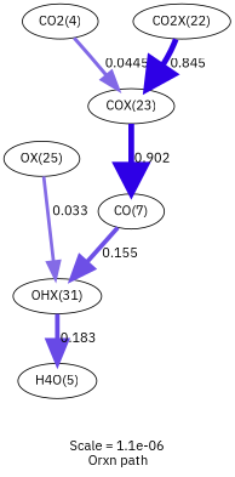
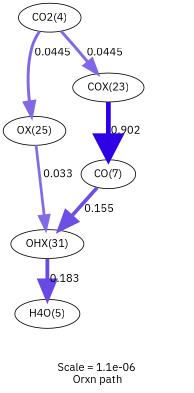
  digraph {
    fontname="IBM Plex Sans"
    label="Scale = 1.1e-06\l Orxn path"
    node [fontname="IBM Plex Sans"]
    edge [arrowsize=1.83 color="0.7, 0.545, 0.9" fontname="IBM Plex Sans" penwidth=3.65]
    n1 [label="CO2(4)"]
    n2 [label="COX(23)"]
    n3 [label="OX(25)"]
-   n4 [label="CO2X(22)"]
    n5 [label="CO(7)"]
    n6 [label="OHX(31)"]
    n7 [label="H4O(5)"]
    n1 -> n2 [label=" 0.0445"]
+   n1 -> n3 [label=" 0.0445"]
    n2 -> n5 [arrowsize=2.96 color="0.7, 1.4, 0.9" label=" 0.902" penwidth=5.92]
    n3 -> n6 [arrowsize=1.71 color="0.7, 0.533, 0.9" label=" 0.033" penwidth=3.43]
-   n4 -> n2 [arrowsize=2.94 color="0.7, 1.35, 0.9" label=" 0.845" penwidth=5.87]
    n5 -> n6 [arrowsize=2.3 color="0.7, 0.655, 0.9" label=" 0.155" penwidth=4.59]
    n6 -> n7 [arrowsize=2.36 color="0.7, 0.683, 0.9" label=" 0.183" penwidth=4.72]
  }
